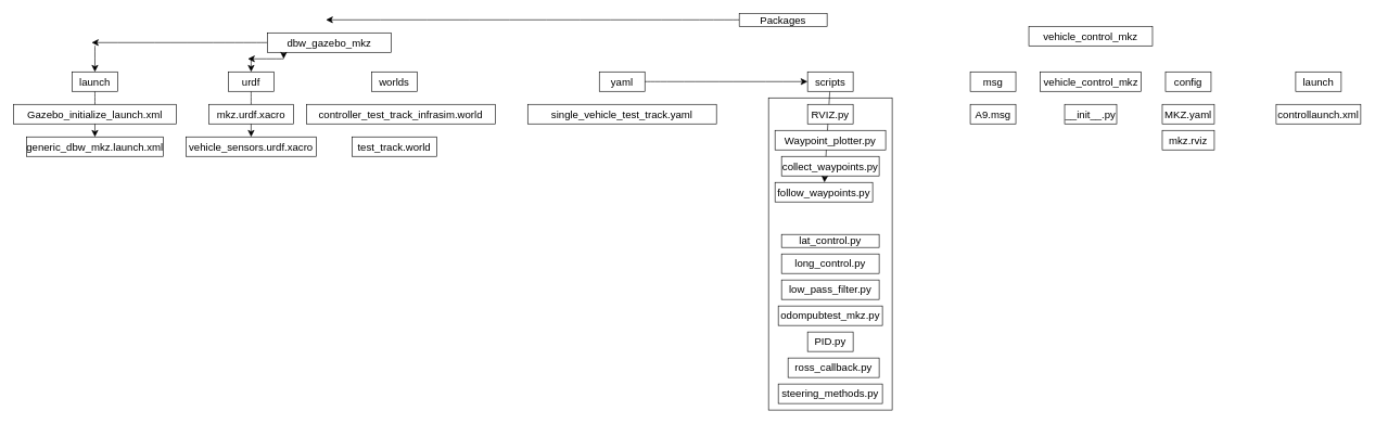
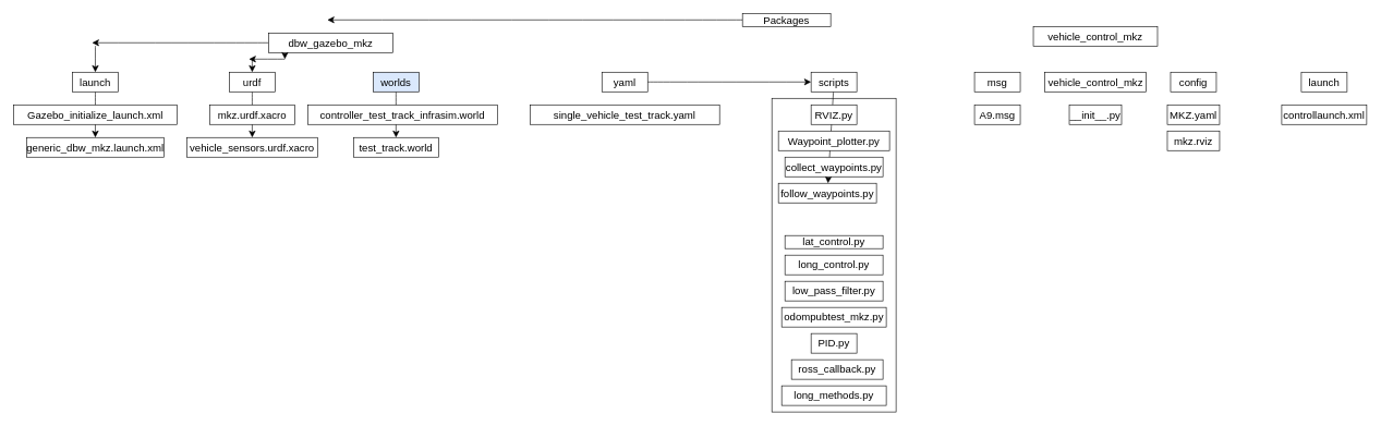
  <mxCell id="0" />
  <mxCell id="1" parent="0" />
  <mxCell id="2" value="" style="rounded=0;whiteSpace=wrap;html=1;fontSize=16;fillStyle=dots;fillColor=none;" vertex="1" parent="1"><mxGeometry x="1180" y="150" width="190" height="480" as="geometry" /></mxCell>
  <mxCell id="3" style="edgeStyle=none;curved=1;rounded=0;orthogonalLoop=1;jettySize=auto;html=1;fontSize=12;startSize=8;endSize=8;" edge="1" parent="1" source="4"><mxGeometry relative="1" as="geometry"><mxPoint x="140" y="65" as="targetPoint" /></mxGeometry></mxCell>
  <mxCell id="4" value="dbw_gazebo_mkz" style="rounded=0;whiteSpace=wrap;html=1;fontSize=16;" vertex="1" parent="1"><mxGeometry x="410" y="50" width="190" height="30" as="geometry" /></mxCell>
  <mxCell id="5" style="edgeStyle=none;curved=1;rounded=0;orthogonalLoop=1;jettySize=auto;html=1;fontSize=12;startSize=8;endSize=8;" edge="1" parent="1" source="6"><mxGeometry relative="1" as="geometry"><mxPoint x="500" y="30" as="targetPoint" /></mxGeometry></mxCell>
  <mxCell id="6" value="Packages" style="rounded=0;whiteSpace=wrap;html=1;fontSize=16;" vertex="1" parent="1"><mxGeometry x="1135" y="20" width="135" height="20" as="geometry" /></mxCell>
  <mxCell id="7" style="edgeStyle=none;curved=1;rounded=0;orthogonalLoop=1;jettySize=auto;html=1;exitX=0.25;exitY=1;exitDx=0;exitDy=0;fontSize=12;startSize=8;endSize=8;" edge="1" parent="1" source="6" target="6"><mxGeometry relative="1" as="geometry" /></mxCell>
  <mxCell id="8" style="edgeStyle=none;curved=1;rounded=0;orthogonalLoop=1;jettySize=auto;html=1;exitX=0.5;exitY=1;exitDx=0;exitDy=0;fontSize=12;startSize=8;endSize=8;" edge="1" parent="1" source="6" target="6"><mxGeometry relative="1" as="geometry" /></mxCell>
  <mxCell id="9" style="edgeStyle=none;curved=1;rounded=0;orthogonalLoop=1;jettySize=auto;html=1;exitX=0.5;exitY=1;exitDx=0;exitDy=0;fontSize=12;startSize=8;endSize=8;" edge="1" parent="1" source="4" target="4"><mxGeometry relative="1" as="geometry" /></mxCell>
  <mxCell id="10" value="vehicle_control_mkz" style="rounded=0;whiteSpace=wrap;html=1;fontSize=16;" vertex="1" parent="1"><mxGeometry x="1580" y="40" width="190" height="30" as="geometry" /></mxCell>
  <mxCell id="11" value="" style="edgeStyle=none;curved=1;rounded=0;orthogonalLoop=1;jettySize=auto;html=1;fontSize=12;startSize=8;endSize=8;" edge="1" parent="1" source="12" target="24"><mxGeometry relative="1" as="geometry" /></mxCell>
  <mxCell id="12" value="launch" style="rounded=0;whiteSpace=wrap;html=1;fontSize=16;" vertex="1" parent="1"><mxGeometry x="110" y="110" width="70" height="30" as="geometry" /></mxCell>
  <mxCell id="13" value="" style="edgeStyle=none;curved=1;rounded=0;orthogonalLoop=1;jettySize=auto;html=1;fontSize=12;startSize=8;endSize=8;" edge="1" parent="1" source="14" target="19"><mxGeometry relative="1" as="geometry" /></mxCell>
  <mxCell id="14" value="urdf" style="rounded=0;whiteSpace=wrap;html=1;fontSize=16;" vertex="1" parent="1"><mxGeometry x="350" y="110" width="70" height="30" as="geometry" /></mxCell>
- <mxCell id="16" value="worlds" style="rounded=0;whiteSpace=wrap;html=1;fontSize=16;" vertex="1" parent="1"><mxGeometry x="570" y="110" width="70" height="30" as="geometry" /></mxCell>
+ <mxCell id="15" value="" style="edgeStyle=none;curved=1;rounded=0;orthogonalLoop=1;jettySize=auto;html=1;fontSize=12;startSize=8;endSize=8;" edge="1" parent="1" source="16" target="22"><mxGeometry relative="1" as="geometry" /></mxCell>
+ <mxCell id="16" value="worlds" style="rounded=0;whiteSpace=wrap;html=1;fontSize=16;fillColor=#dae8fc;" vertex="1" parent="1"><mxGeometry x="570" y="110" width="70" height="30" as="geometry" /></mxCell>
  <mxCell id="17" value="yaml" style="rounded=0;whiteSpace=wrap;html=1;fontSize=16;" vertex="1" parent="1"><mxGeometry x="920" y="110" width="70" height="30" as="geometry" /></mxCell>
  <mxCell id="18" value="mkz.urdf.xacro" style="rounded=0;whiteSpace=wrap;html=1;fontSize=16;" vertex="1" parent="1"><mxGeometry x="320" y="160" width="130" height="30" as="geometry" /></mxCell>
  <mxCell id="19" value="vehicle_sensors.urdf.xacro" style="rounded=0;whiteSpace=wrap;html=1;fontSize=16;" vertex="1" parent="1"><mxGeometry x="285" y="210" width="200" height="30" as="geometry" /></mxCell>
  <mxCell id="20" style="edgeStyle=none;curved=1;rounded=0;orthogonalLoop=1;jettySize=auto;html=1;exitX=0;exitY=0.5;exitDx=0;exitDy=0;fontSize=12;startSize=8;endSize=8;" edge="1" parent="1" source="19" target="19"><mxGeometry relative="1" as="geometry" /></mxCell>
  <mxCell id="21" value="controller_test_track_infrasim.world" style="rounded=0;whiteSpace=wrap;html=1;fontSize=16;" vertex="1" parent="1"><mxGeometry x="470" y="160" width="290" height="30" as="geometry" /></mxCell>
  <mxCell id="22" value="test_track.world" style="rounded=0;whiteSpace=wrap;html=1;fontSize=16;" vertex="1" parent="1"><mxGeometry x="540" y="210" width="130" height="30" as="geometry" /></mxCell>
  <mxCell id="23" value="Gazebo_initialize_launch.xml" style="rounded=0;whiteSpace=wrap;html=1;fontSize=16;" vertex="1" parent="1"><mxGeometry x="20" y="160" width="250" height="30" as="geometry" /></mxCell>
  <mxCell id="24" value="generic_dbw_mkz.launch.xml" style="rounded=0;whiteSpace=wrap;html=1;fontSize=16;" vertex="1" parent="1"><mxGeometry x="40" y="210" width="210" height="30" as="geometry" /></mxCell>
  <mxCell id="25" value="single_vehicle_test_track.yaml" style="rounded=0;whiteSpace=wrap;html=1;fontSize=16;" vertex="1" parent="1"><mxGeometry x="810" y="160" width="290" height="30" as="geometry" /></mxCell>
  <mxCell id="26" value="" style="edgeStyle=none;curved=1;rounded=0;orthogonalLoop=1;jettySize=auto;html=1;fontSize=12;startSize=8;endSize=8;" edge="1" parent="1" source="27" target="36"><mxGeometry relative="1" as="geometry" /></mxCell>
  <mxCell id="27" value="scripts" style="rounded=0;whiteSpace=wrap;html=1;fontSize=16;" vertex="1" parent="1"><mxGeometry x="1240" y="110" width="70" height="30" as="geometry" /></mxCell>
  <mxCell id="28" style="edgeStyle=none;curved=1;rounded=0;orthogonalLoop=1;jettySize=auto;html=1;exitX=0.75;exitY=1;exitDx=0;exitDy=0;fontSize=12;startSize=8;endSize=8;" edge="1" parent="1"><mxGeometry relative="1" as="geometry"><mxPoint x="1313" y="150" as="sourcePoint" /><mxPoint x="1313" y="150" as="targetPoint" /></mxGeometry></mxCell>
  <mxCell id="29" value="msg" style="rounded=0;whiteSpace=wrap;html=1;fontSize=16;" vertex="1" parent="1"><mxGeometry x="1490" y="110" width="70" height="30" as="geometry" /></mxCell>
  <mxCell id="30" value="config" style="rounded=0;whiteSpace=wrap;html=1;fontSize=16;" vertex="1" parent="1"><mxGeometry x="1790" y="110" width="70" height="30" as="geometry" /></mxCell>
  <mxCell id="31" value="launch" style="rounded=0;whiteSpace=wrap;html=1;fontSize=16;" vertex="1" parent="1"><mxGeometry x="1990" y="110" width="70" height="30" as="geometry" /></mxCell>
  <mxCell id="32" value="A9.msg" style="rounded=0;whiteSpace=wrap;html=1;fontSize=16;" vertex="1" parent="1"><mxGeometry x="1490" y="160" width="70" height="30" as="geometry" /></mxCell>
  <mxCell id="33" value="RVIZ.py" style="rounded=0;whiteSpace=wrap;html=1;fontSize=16;" vertex="1" parent="1"><mxGeometry x="1240" y="160" width="70" height="30" as="geometry" /></mxCell>
  <mxCell id="34" value="Waypoint_plotter.py" style="rounded=0;whiteSpace=wrap;html=1;fontSize=16;" vertex="1" parent="1"><mxGeometry x="1190" y="200" width="170" height="30" as="geometry" /></mxCell>
  <mxCell id="35" value="collect_waypoints.py" style="rounded=0;whiteSpace=wrap;html=1;fontSize=16;" vertex="1" parent="1"><mxGeometry x="1200" y="240" width="150" height="30" as="geometry" /></mxCell>
  <mxCell id="36" value="follow_waypoints.py" style="rounded=0;whiteSpace=wrap;html=1;fontSize=16;" vertex="1" parent="1"><mxGeometry x="1190" y="280" width="150" height="30" as="geometry" /></mxCell>
  <mxCell id="37" value="lat_control.py" style="rounded=0;whiteSpace=wrap;html=1;fontSize=16;" vertex="1" parent="1"><mxGeometry x="1200" y="360" width="150" height="20" as="geometry" /></mxCell>
  <mxCell id="38" value="long_control.py" style="rounded=0;whiteSpace=wrap;html=1;fontSize=16;" vertex="1" parent="1"><mxGeometry x="1200" y="390" width="150" height="30" as="geometry" /></mxCell>
  <mxCell id="39" value="low_pass_filter.py" style="rounded=0;whiteSpace=wrap;html=1;fontSize=16;" vertex="1" parent="1"><mxGeometry x="1200" y="430" width="150" height="30" as="geometry" /></mxCell>
  <mxCell id="40" value="odompubtest_mkz.py" style="rounded=0;whiteSpace=wrap;html=1;fontSize=16;" vertex="1" parent="1"><mxGeometry x="1195" y="470" width="160" height="30" as="geometry" /></mxCell>
  <mxCell id="41" value="PID.py" style="rounded=0;whiteSpace=wrap;html=1;fontSize=16;" vertex="1" parent="1"><mxGeometry x="1240" y="510" width="70" height="30" as="geometry" /></mxCell>
  <mxCell id="42" value="ross_callback.py" style="rounded=0;whiteSpace=wrap;html=1;fontSize=16;" vertex="1" parent="1"><mxGeometry x="1210" y="550" width="140" height="30" as="geometry" /></mxCell>
- <mxCell id="43" value="steering_methods.py" style="rounded=0;whiteSpace=wrap;html=1;fontSize=16;" vertex="1" parent="1"><mxGeometry x="1195" y="590" width="160" height="30" as="geometry" /></mxCell>
+ <mxCell id="43" value="long_methods.py" style="rounded=0;whiteSpace=wrap;html=1;fontSize=16;" vertex="1" parent="1"><mxGeometry x="1195" y="590" width="160" height="30" as="geometry" /></mxCell>
  <mxCell id="44" value="MKZ.yaml" style="rounded=0;whiteSpace=wrap;html=1;fontSize=16;" vertex="1" parent="1"><mxGeometry x="1785" y="160" width="80" height="30" as="geometry" /></mxCell>
  <mxCell id="45" value="mkz.rviz" style="rounded=0;whiteSpace=wrap;html=1;fontSize=16;" vertex="1" parent="1"><mxGeometry x="1785" y="200" width="80" height="30" as="geometry" /></mxCell>
  <mxCell id="46" value="controllaunch.xml" style="rounded=0;whiteSpace=wrap;html=1;fontSize=16;" vertex="1" parent="1"><mxGeometry x="1960" y="160" width="130" height="30" as="geometry" /></mxCell>
  <mxCell id="47" value="vehicle_control_mkz" style="rounded=0;whiteSpace=wrap;html=1;fontSize=16;" vertex="1" parent="1"><mxGeometry x="1597.5" y="110" width="155" height="30" as="geometry" /></mxCell>
  <mxCell id="48" value="__init__.py" style="rounded=0;whiteSpace=wrap;html=1;fontSize=16;" vertex="1" parent="1"><mxGeometry x="1635" y="160" width="80" height="30" as="geometry" /></mxCell>
  <mxCell id="49" value="" style="endArrow=classic;html=1;rounded=0;fontSize=12;startSize=8;endSize=8;curved=1;" edge="1" parent="1" source="17" target="27"><mxGeometry width="50" height="50" relative="1" as="geometry"><mxPoint x="950" y="140" as="sourcePoint" /><mxPoint x="1000" y="90" as="targetPoint" /></mxGeometry></mxCell>
  <mxCell id="50" value="" style="endArrow=classic;html=1;rounded=0;fontSize=12;startSize=8;endSize=8;curved=1;entryX=0.5;entryY=0;entryDx=0;entryDy=0;" edge="1" parent="1" target="12"><mxGeometry width="50" height="50" relative="1" as="geometry"><mxPoint x="145" y="70" as="sourcePoint" /><mxPoint x="200" y="20" as="targetPoint" /></mxGeometry></mxCell>
  <mxCell id="51" value="" style="endArrow=classic;html=1;rounded=0;fontSize=12;startSize=8;endSize=8;curved=1;" edge="1" parent="1"><mxGeometry width="50" height="50" relative="1" as="geometry"><mxPoint x="435" y="80" as="sourcePoint" /><mxPoint x="435" y="90" as="targetPoint" /></mxGeometry></mxCell>
  <mxCell id="52" value="" style="endArrow=classic;html=1;rounded=0;fontSize=12;startSize=8;endSize=8;curved=1;" edge="1" parent="1"><mxGeometry width="50" height="50" relative="1" as="geometry"><mxPoint x="435" y="90" as="sourcePoint" /><mxPoint x="380" y="90" as="targetPoint" /></mxGeometry></mxCell>
  <mxCell id="53" value="" style="endArrow=classic;html=1;rounded=0;fontSize=12;startSize=8;endSize=8;curved=1;entryX=0.5;entryY=0;entryDx=0;entryDy=0;" edge="1" parent="1" target="14"><mxGeometry width="50" height="50" relative="1" as="geometry"><mxPoint x="385" y="90" as="sourcePoint" /><mxPoint x="440" y="50" as="targetPoint" /></mxGeometry></mxCell>
